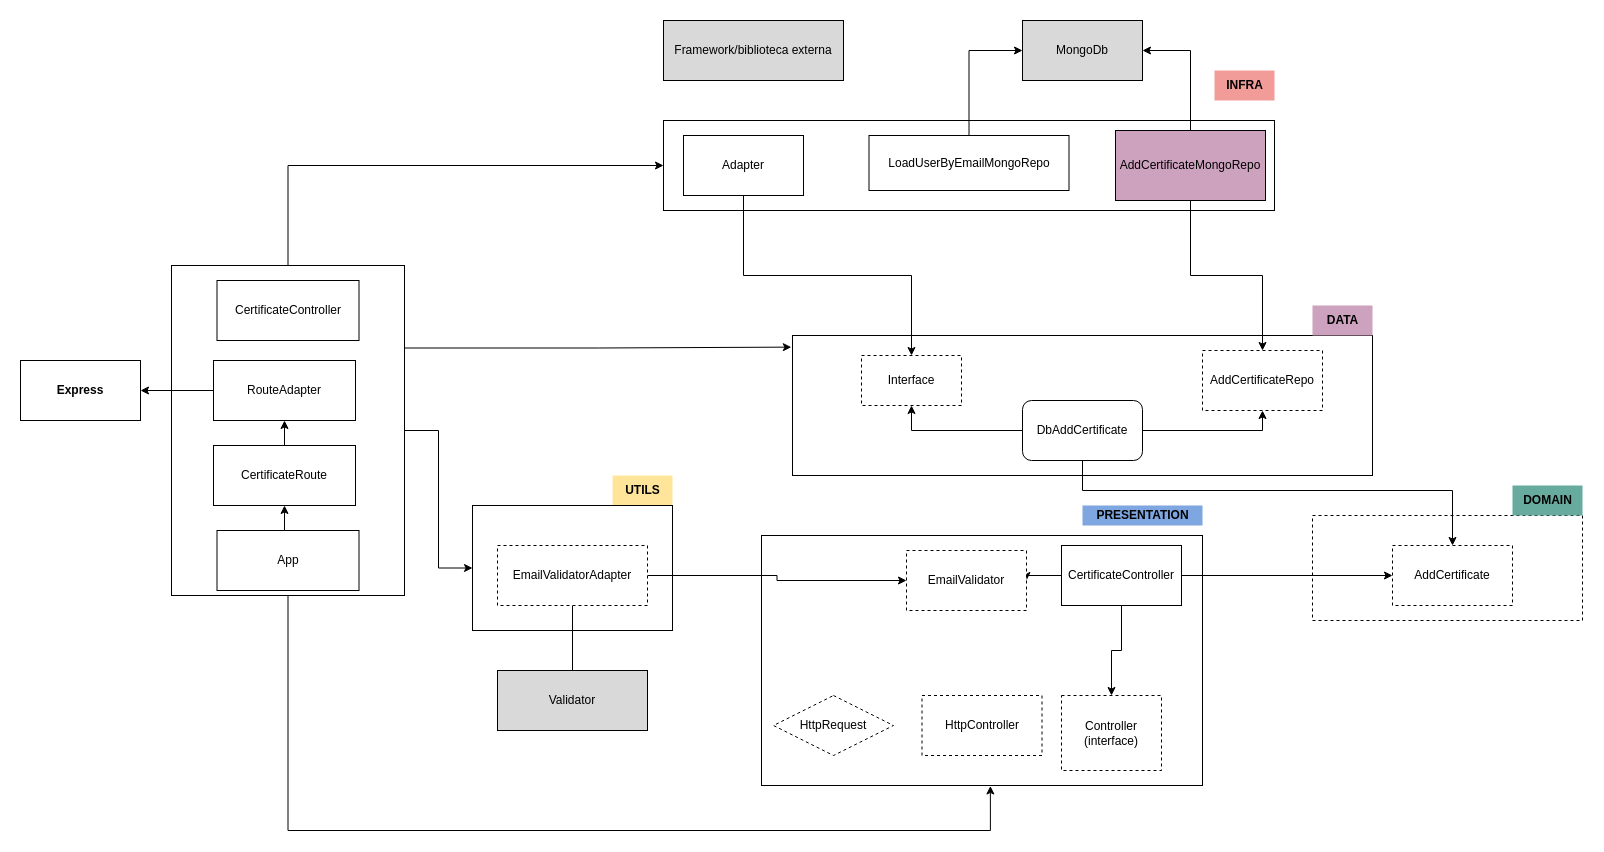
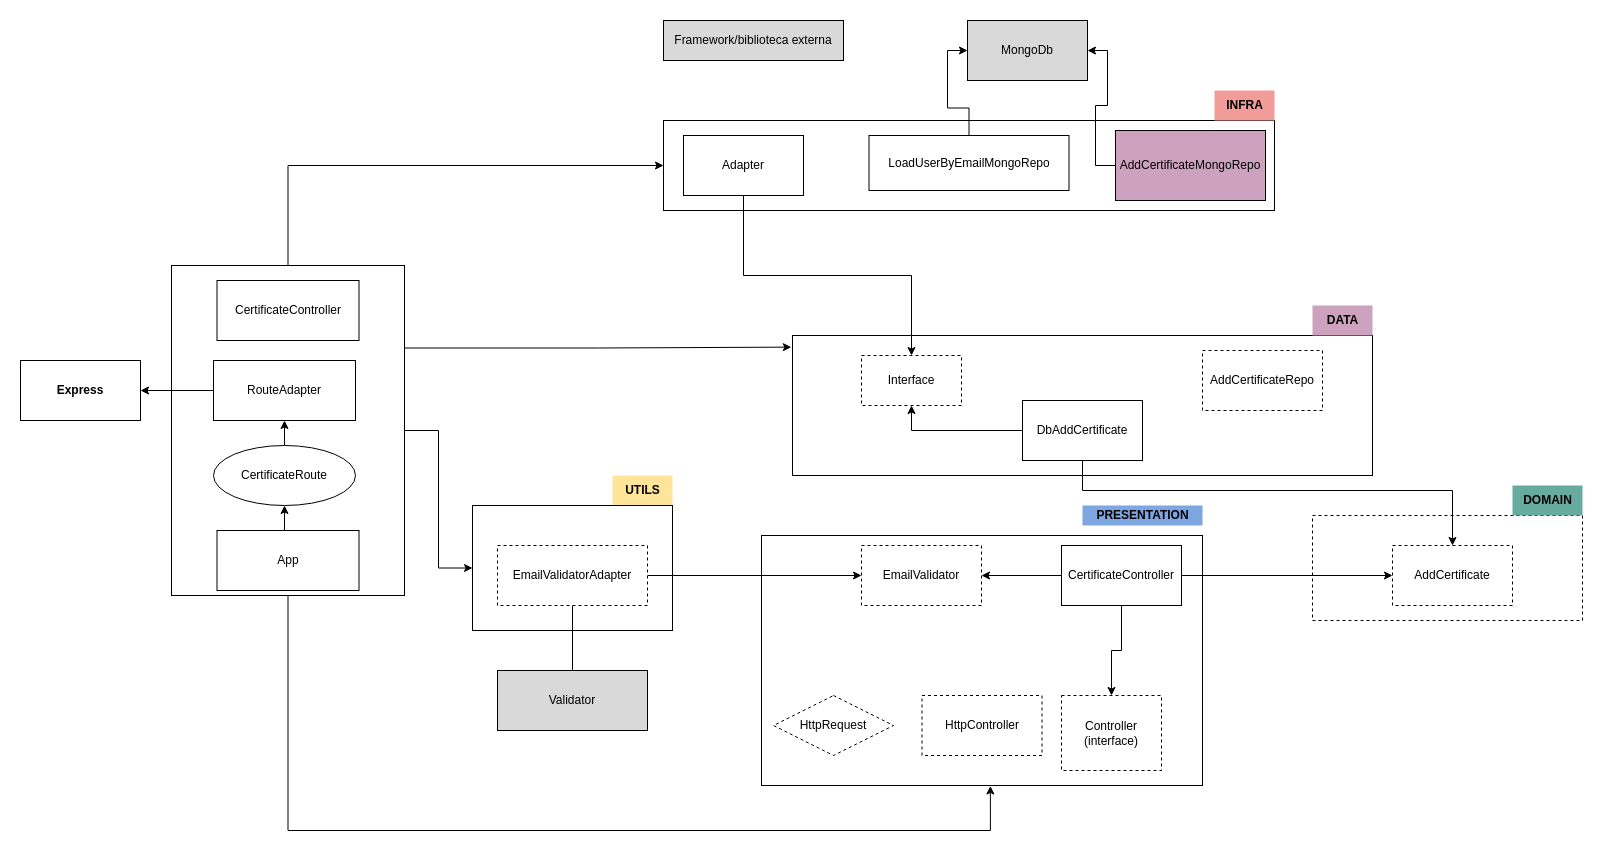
  <mxCell id="0" />
  <mxCell id="1" parent="0" />
  <mxCell id="2" value="&lt;b&gt;&lt;font color=&quot;#000000&quot;&gt;Express&lt;/font&gt;&lt;/b&gt;" style="rounded=0;whiteSpace=wrap;html=1;fillColor=#FFFFFF;" parent="1" vertex="1"><mxGeometry x="20" y="360" width="120" height="60" as="geometry" /></mxCell>
  <mxCell id="3" style="edgeStyle=orthogonalEdgeStyle;rounded=0;orthogonalLoop=1;jettySize=auto;html=1;entryX=0;entryY=0.5;entryDx=0;entryDy=0;" parent="1" source="7" target="21" edge="1"><mxGeometry relative="1" as="geometry" /></mxCell>
  <mxCell id="4" style="edgeStyle=orthogonalEdgeStyle;rounded=0;orthogonalLoop=1;jettySize=auto;html=1;exitX=0.5;exitY=1;exitDx=0;exitDy=0;entryX=0.519;entryY=1.002;entryDx=0;entryDy=0;entryPerimeter=0;" parent="1" source="7" target="9" edge="1"><mxGeometry relative="1" as="geometry"><Array as="points"><mxPoint x="287" y="830" /><mxPoint x="990" y="830" /></Array></mxGeometry></mxCell>
  <mxCell id="5" style="edgeStyle=orthogonalEdgeStyle;rounded=0;orthogonalLoop=1;jettySize=auto;html=1;exitX=0.5;exitY=0;exitDx=0;exitDy=0;entryX=0;entryY=0.5;entryDx=0;entryDy=0;" parent="1" source="7" target="35" edge="1"><mxGeometry relative="1" as="geometry" /></mxCell>
  <mxCell id="6" style="edgeStyle=orthogonalEdgeStyle;rounded=0;orthogonalLoop=1;jettySize=auto;html=1;exitX=1;exitY=0.25;exitDx=0;exitDy=0;entryX=-0.002;entryY=0.083;entryDx=0;entryDy=0;entryPerimeter=0;" parent="1" source="7" target="27" edge="1"><mxGeometry relative="1" as="geometry" /></mxCell>
  <mxCell id="7" value="" style="rounded=0;whiteSpace=wrap;html=1;" parent="1" vertex="1"><mxGeometry x="171" y="265" width="233" height="330" as="geometry" /></mxCell>
  <mxCell id="8" value="" style="rounded=0;whiteSpace=wrap;html=1;dashed=1;" parent="1" vertex="1"><mxGeometry x="1312" y="515" width="270" height="105" as="geometry" /></mxCell>
  <mxCell id="9" value="" style="rounded=0;whiteSpace=wrap;html=1;" parent="1" vertex="1"><mxGeometry x="761" y="535" width="441" height="250" as="geometry" /></mxCell>
  <mxCell id="10" style="edgeStyle=orthogonalEdgeStyle;rounded=0;orthogonalLoop=1;jettySize=auto;html=1;entryX=0.5;entryY=0;entryDx=0;entryDy=0;" parent="1" source="13" target="14" edge="1"><mxGeometry relative="1" as="geometry" /></mxCell>
  <mxCell id="11" style="edgeStyle=orthogonalEdgeStyle;rounded=0;orthogonalLoop=1;jettySize=auto;html=1;exitX=0;exitY=0.5;exitDx=0;exitDy=0;entryX=1;entryY=0.5;entryDx=0;entryDy=0;" parent="1" source="13" target="19" edge="1"><mxGeometry relative="1" as="geometry" /></mxCell>
  <mxCell id="12" style="edgeStyle=orthogonalEdgeStyle;rounded=0;orthogonalLoop=1;jettySize=auto;html=1;exitX=1;exitY=0.5;exitDx=0;exitDy=0;entryX=0;entryY=0.5;entryDx=0;entryDy=0;" parent="1" source="13" target="34" edge="1"><mxGeometry relative="1" as="geometry" /></mxCell>
  <mxCell id="13" value="CertificateController" style="rounded=0;whiteSpace=wrap;html=1;" parent="1" vertex="1"><mxGeometry x="1061" y="545" width="120" height="60" as="geometry" /></mxCell>
  <mxCell id="14" value="Controller&lt;br&gt;(interface)" style="rounded=0;whiteSpace=wrap;html=1;dashed=1;" parent="1" vertex="1"><mxGeometry x="1061" y="695" width="100" height="75" as="geometry" /></mxCell>
  <mxCell id="15" style="edgeStyle=orthogonalEdgeStyle;rounded=0;orthogonalLoop=1;jettySize=auto;html=1;exitX=0.5;exitY=1;exitDx=0;exitDy=0;" parent="1" source="9" target="9" edge="1"><mxGeometry relative="1" as="geometry" /></mxCell>
  <mxCell id="16" style="edgeStyle=orthogonalEdgeStyle;rounded=0;orthogonalLoop=1;jettySize=auto;html=1;exitX=0;exitY=0.5;exitDx=0;exitDy=0;entryX=1;entryY=0.5;entryDx=0;entryDy=0;" parent="1" source="17" target="2" edge="1"><mxGeometry relative="1" as="geometry" /></mxCell>
  <mxCell id="17" value="RouteAdapter" style="rounded=0;whiteSpace=wrap;html=1;" parent="1" vertex="1"><mxGeometry x="213" y="360" width="142" height="60" as="geometry" /></mxCell>
  <mxCell id="18" value="&lt;b&gt;&lt;font color=&quot;#000000&quot;&gt;PRESENTATION&lt;/font&gt;&lt;/b&gt;" style="text;html=1;resizable=0;autosize=1;align=center;verticalAlign=middle;points=[];fillColor=#7EA6E0;strokeColor=none;rounded=0;dashed=1;" parent="1" vertex="1"><mxGeometry x="1082" y="505" width="120" height="20" as="geometry" /></mxCell>
- <mxCell id="19" value="EmailValidator" style="rounded=0;whiteSpace=wrap;html=1;dashed=1;" parent="1" vertex="1"><mxGeometry x="906" y="550" width="120" height="60" as="geometry" /></mxCell>
+ <mxCell id="19" value="EmailValidator" style="rounded=0;whiteSpace=wrap;html=1;dashed=1;" parent="1" vertex="1"><mxGeometry x="861" y="545" width="120" height="60" as="geometry" /></mxCell>
  <mxCell id="20" value="&lt;b&gt;&lt;font color=&quot;#000000&quot;&gt;UTILS&lt;/font&gt;&lt;/b&gt;" style="text;html=1;resizable=0;autosize=1;align=center;verticalAlign=middle;points=[];fillColor=#FFE599;strokeColor=none;rounded=0;dashed=1;" parent="1" vertex="1"><mxGeometry x="612" y="475" width="60" height="30" as="geometry" /></mxCell>
  <mxCell id="21" value="" style="rounded=0;whiteSpace=wrap;html=1;" parent="1" vertex="1"><mxGeometry x="472" y="505" width="200" height="125" as="geometry" /></mxCell>
  <mxCell id="22" style="edgeStyle=orthogonalEdgeStyle;rounded=0;orthogonalLoop=1;jettySize=auto;html=1;exitX=1;exitY=0.5;exitDx=0;exitDy=0;entryX=0;entryY=0.5;entryDx=0;entryDy=0;" parent="1" source="24" target="19" edge="1"><mxGeometry relative="1" as="geometry" /></mxCell>
  <mxCell id="23" style="edgeStyle=orthogonalEdgeStyle;rounded=0;orthogonalLoop=1;jettySize=auto;html=1;exitX=0.5;exitY=1;exitDx=0;exitDy=0;entryX=0.5;entryY=0;entryDx=0;entryDy=0;endArrow=none;" parent="1" source="24" target="25" edge="1"><mxGeometry relative="1" as="geometry" /></mxCell>
  <mxCell id="24" value="EmailValidatorAdapter" style="rounded=0;whiteSpace=wrap;html=1;dashed=1;" parent="1" vertex="1"><mxGeometry x="497" y="545" width="150" height="60" as="geometry" /></mxCell>
  <mxCell id="25" value="&lt;font color=&quot;#000000&quot;&gt;Validator&lt;/font&gt;" style="rounded=0;whiteSpace=wrap;html=1;fillColor=#D9D9D9;" parent="1" vertex="1"><mxGeometry x="497" y="670" width="150" height="60" as="geometry" /></mxCell>
  <mxCell id="26" value="&lt;b&gt;&lt;font color=&quot;#000000&quot;&gt;DOMAIN&lt;/font&gt;&lt;/b&gt;" style="text;html=1;align=center;verticalAlign=middle;resizable=0;points=[];autosize=1;strokeColor=none;fillColor=#67AB9F;" parent="1" vertex="1"><mxGeometry x="1512" y="485" width="70" height="30" as="geometry" /></mxCell>
  <mxCell id="27" value="" style="rounded=0;whiteSpace=wrap;html=1;" parent="1" vertex="1"><mxGeometry x="792" y="335" width="580" height="140" as="geometry" /></mxCell>
  <mxCell id="28" value="&lt;b&gt;&lt;font color=&quot;#000000&quot;&gt;DATA&lt;/font&gt;&lt;/b&gt;" style="text;html=1;align=center;verticalAlign=middle;resizable=0;points=[];autosize=1;strokeColor=none;fillColor=#CDA2BE;" parent="1" vertex="1"><mxGeometry x="1312" y="305" width="60" height="30" as="geometry" /></mxCell>
  <mxCell id="29" style="edgeStyle=orthogonalEdgeStyle;rounded=0;orthogonalLoop=1;jettySize=auto;html=1;entryX=0.5;entryY=1;entryDx=0;entryDy=0;" parent="1" source="32" target="38" edge="1"><mxGeometry relative="1" as="geometry" /></mxCell>
- <mxCell id="30" style="edgeStyle=orthogonalEdgeStyle;rounded=0;orthogonalLoop=1;jettySize=auto;html=1;exitX=1;exitY=0.5;exitDx=0;exitDy=0;entryX=0.5;entryY=1;entryDx=0;entryDy=0;" parent="1" source="32" target="44" edge="1"><mxGeometry relative="1" as="geometry" /></mxCell>
  <mxCell id="31" style="edgeStyle=orthogonalEdgeStyle;rounded=0;orthogonalLoop=1;jettySize=auto;html=1;exitX=0.5;exitY=1;exitDx=0;exitDy=0;" parent="1" source="32" target="34" edge="1"><mxGeometry relative="1" as="geometry"><Array as="points"><mxPoint x="1082" y="490" /><mxPoint x="1452" y="490" /></Array></mxGeometry></mxCell>
- <mxCell id="32" value="DbAddCertificate" style="whiteSpace=wrap;html=1;rounded=1;" parent="1" vertex="1"><mxGeometry x="1022" y="400" width="120" height="60" as="geometry" /></mxCell>
- <mxCell id="33" value="&lt;font color=&quot;#000000&quot;&gt;MongoDb&lt;/font&gt;" style="rounded=0;whiteSpace=wrap;html=1;fillColor=#D9D9D9;" parent="1" vertex="1"><mxGeometry x="1022" y="20" width="120" height="60" as="geometry" /></mxCell>
+ <mxCell id="32" value="DbAddCertificate" style="rounded=0;whiteSpace=wrap;html=1;" parent="1" vertex="1"><mxGeometry x="1022" y="400" width="120" height="60" as="geometry" /></mxCell>
+ <mxCell id="33" value="&lt;font color=&quot;#000000&quot;&gt;MongoDb&lt;/font&gt;" style="rounded=0;whiteSpace=wrap;html=1;fillColor=#D9D9D9;" parent="1" vertex="1"><mxGeometry x="967" y="20" width="120" height="60" as="geometry" /></mxCell>
  <mxCell id="34" value="AddCertificate" style="rounded=0;whiteSpace=wrap;html=1;dashed=1;" parent="1" vertex="1"><mxGeometry x="1392" y="545" width="120" height="60" as="geometry" /></mxCell>
  <mxCell id="35" value="" style="rounded=0;whiteSpace=wrap;html=1;" parent="1" vertex="1"><mxGeometry x="663" y="120" width="611" height="90" as="geometry" /></mxCell>
- <mxCell id="36" value="&lt;b&gt;&lt;font color=&quot;#000000&quot;&gt;INFRA&lt;/font&gt;&lt;/b&gt;" style="text;html=1;align=center;verticalAlign=middle;resizable=0;points=[];autosize=1;strokeColor=none;fillColor=#F19C99;" parent="1" vertex="1"><mxGeometry x="1214" y="70" width="60" height="30" as="geometry" /></mxCell>
- <mxCell id="37" value="&lt;font color=&quot;#000000&quot;&gt;Framework/biblioteca externa&lt;/font&gt;" style="rounded=0;whiteSpace=wrap;html=1;fillColor=#D9D9D9;" parent="1" vertex="1"><mxGeometry x="663" y="20" width="180" height="60" as="geometry" /></mxCell>
+ <mxCell id="36" value="&lt;b&gt;&lt;font color=&quot;#000000&quot;&gt;INFRA&lt;/font&gt;&lt;/b&gt;" style="text;html=1;align=center;verticalAlign=middle;resizable=0;points=[];autosize=1;strokeColor=none;fillColor=#F19C99;" parent="1" vertex="1"><mxGeometry x="1214" y="90" width="60" height="30" as="geometry" /></mxCell>
+ <mxCell id="37" value="&lt;font color=&quot;#000000&quot;&gt;Framework/biblioteca externa&lt;/font&gt;" style="rounded=0;whiteSpace=wrap;html=1;fillColor=#D9D9D9;" parent="1" vertex="1"><mxGeometry x="663" y="20" width="180" height="40" as="geometry" /></mxCell>
  <mxCell id="38" value="Interface" style="rounded=0;whiteSpace=wrap;html=1;dashed=1;" parent="1" vertex="1"><mxGeometry x="861" y="355" width="100" height="50" as="geometry" /></mxCell>
  <mxCell id="39" style="edgeStyle=orthogonalEdgeStyle;rounded=0;orthogonalLoop=1;jettySize=auto;html=1;exitX=0.5;exitY=1;exitDx=0;exitDy=0;entryX=0.5;entryY=0;entryDx=0;entryDy=0;" parent="1" source="40" target="38" edge="1"><mxGeometry relative="1" as="geometry" /></mxCell>
  <mxCell id="40" value="Adapter" style="rounded=0;whiteSpace=wrap;html=1;" parent="1" vertex="1"><mxGeometry x="683" y="135" width="120" height="60" as="geometry" /></mxCell>
- <mxCell id="41" style="edgeStyle=orthogonalEdgeStyle;rounded=0;orthogonalLoop=1;jettySize=auto;html=1;exitX=0.5;exitY=1;exitDx=0;exitDy=0;" parent="1" source="43" target="44" edge="1"><mxGeometry relative="1" as="geometry" /></mxCell>
  <mxCell id="42" style="edgeStyle=orthogonalEdgeStyle;rounded=0;orthogonalLoop=1;jettySize=auto;html=1;entryX=1;entryY=0.5;entryDx=0;entryDy=0;" parent="1" source="43" target="33" edge="1"><mxGeometry relative="1" as="geometry" /></mxCell>
  <mxCell id="43" value="AddCertificateMongoRepo" style="rounded=0;whiteSpace=wrap;html=1;fillColor=#cda2be;" parent="1" vertex="1"><mxGeometry x="1115" y="130" width="150" height="70" as="geometry" /></mxCell>
  <mxCell id="44" value="AddCertificateRepo" style="rounded=0;whiteSpace=wrap;html=1;dashed=1;" parent="1" vertex="1"><mxGeometry x="1202" y="350" width="120" height="60" as="geometry" /></mxCell>
  <mxCell id="45" value="HttpRequest" style="rhombus;whiteSpace=wrap;html=1;dashed=1;" parent="1" vertex="1"><mxGeometry x="773" y="695" width="120" height="60" as="geometry" /></mxCell>
  <mxCell id="46" value="HttpController" style="rounded=0;whiteSpace=wrap;html=1;dashed=1;" parent="1" vertex="1"><mxGeometry x="921.5" y="695" width="120" height="60" as="geometry" /></mxCell>
  <mxCell id="47" value="CertificateController" style="rounded=0;whiteSpace=wrap;html=1;" parent="1" vertex="1"><mxGeometry x="216.5" y="280" width="142" height="60" as="geometry" /></mxCell>
  <mxCell id="48" style="edgeStyle=orthogonalEdgeStyle;rounded=0;orthogonalLoop=1;jettySize=auto;html=1;exitX=0.5;exitY=0;exitDx=0;exitDy=0;entryX=0.5;entryY=1;entryDx=0;entryDy=0;" parent="1" source="49" target="51" edge="1"><mxGeometry relative="1" as="geometry" /></mxCell>
  <mxCell id="49" value="App" style="rounded=0;whiteSpace=wrap;html=1;" parent="1" vertex="1"><mxGeometry x="216.5" y="530" width="142" height="60" as="geometry" /></mxCell>
  <mxCell id="50" style="edgeStyle=orthogonalEdgeStyle;rounded=0;orthogonalLoop=1;jettySize=auto;html=1;exitX=0.5;exitY=0;exitDx=0;exitDy=0;entryX=0.5;entryY=1;entryDx=0;entryDy=0;" parent="1" source="51" target="17" edge="1"><mxGeometry relative="1" as="geometry" /></mxCell>
- <mxCell id="51" value="CertificateRoute" style="rounded=0;whiteSpace=wrap;html=1;" parent="1" vertex="1"><mxGeometry x="213" y="445" width="142" height="60" as="geometry" /></mxCell>
+ <mxCell id="51" value="CertificateRoute" style="ellipse;whiteSpace=wrap;html=1;" parent="1" vertex="1"><mxGeometry x="213" y="445" width="142" height="60" as="geometry" /></mxCell>
  <mxCell id="52" style="edgeStyle=orthogonalEdgeStyle;rounded=0;orthogonalLoop=1;jettySize=auto;html=1;exitX=0.5;exitY=0;exitDx=0;exitDy=0;entryX=0;entryY=0.5;entryDx=0;entryDy=0;" parent="1" source="53" target="33" edge="1"><mxGeometry relative="1" as="geometry" /></mxCell>
  <mxCell id="53" value="LoadUserByEmailMongoRepo" style="rounded=0;whiteSpace=wrap;html=1;" parent="1" vertex="1"><mxGeometry x="868.5" y="135" width="200" height="55" as="geometry" /></mxCell>
